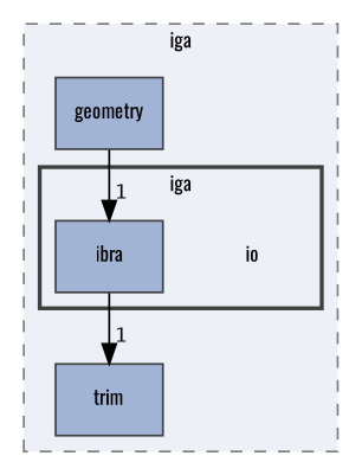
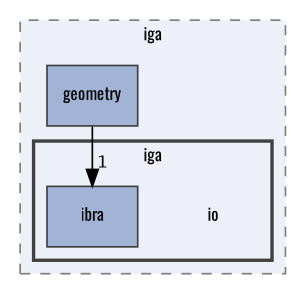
  digraph {
    compound=true
    fontname=Oswald
    node [fontname=Oswald fontsize=10 shape=box color=grey25 fillcolor="#a2b4d6" style="filled,"]
    edge [fontname=Oswald fontsize=10 headlabel=1 labeldistance=1.5 labelfontname=Helvetica labelfontsize=10]
    n1 [label=io shape=plaintext color="" fillcolor="" style=""]
    n2 [label=ibra]
-   n3 [label=trim]
    n4 [label=geometry]
    subgraph cluster_1 {
      bgcolor="#edf0f7"
      fontsize=10
      label=iga
      pencolor=grey50
      style="filled,dashed,"
-     n3
      n4
      subgraph cluster_2 {
        bgcolor="#edf0f7"
        fontsize=10
        label=iga
        pencolor=grey25
        style="filled,bold,"
        n1
        n2
      }
    }
-   n2 -> n3
    n4 -> n2
  }
